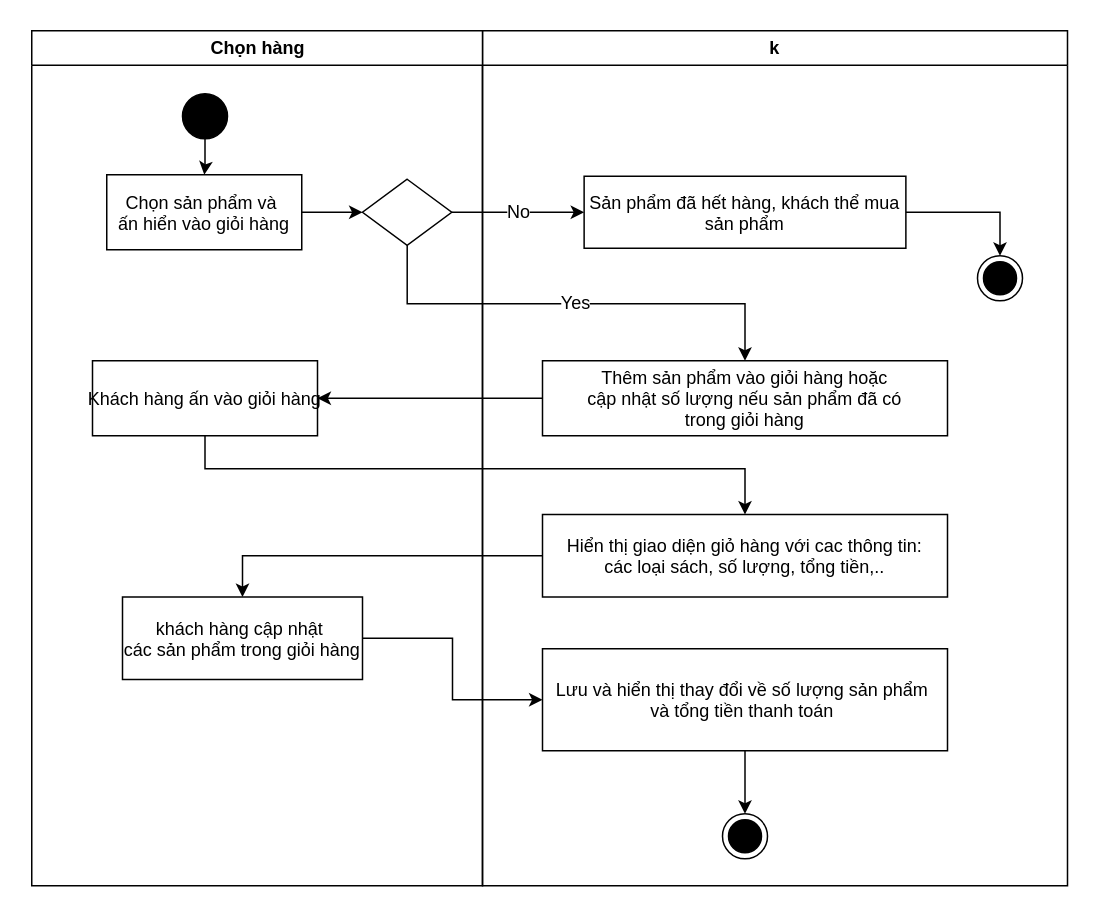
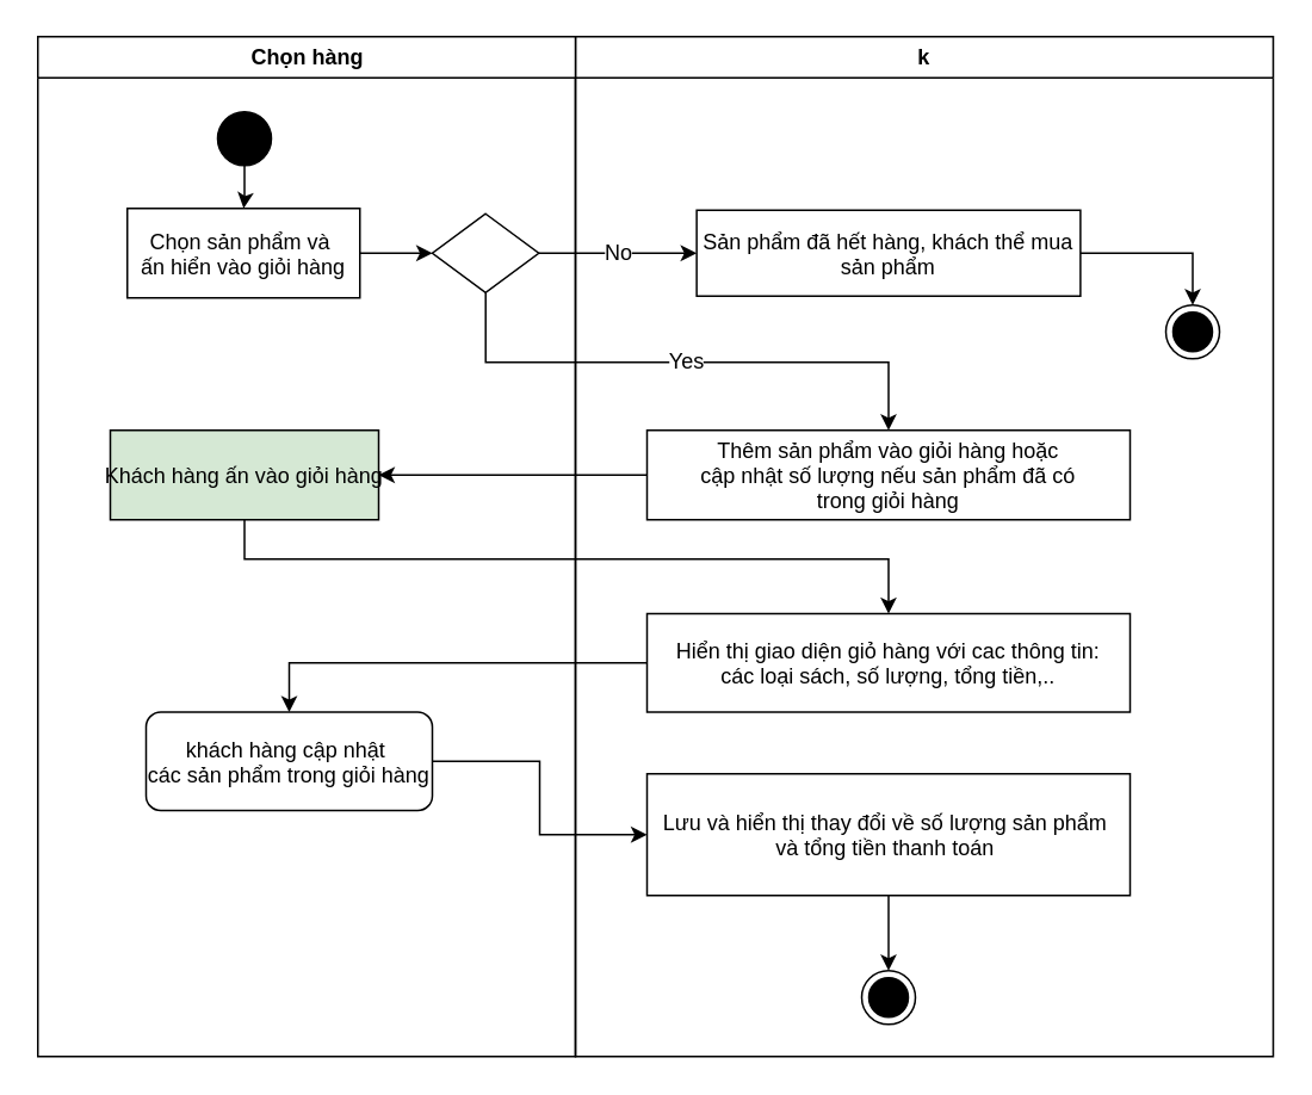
  <mxCell id="0" />
  <mxCell id="1" parent="0" />
  <mxCell id="2" value="k" style="swimlane;whiteSpace=wrap" parent="1" vertex="1"><mxGeometry x="321" y="20" width="390" height="570" as="geometry" /></mxCell>
  <mxCell id="3" style="edgeStyle=orthogonalEdgeStyle;rounded=0;orthogonalLoop=1;jettySize=auto;html=1;entryX=0.5;entryY=0;entryDx=0;entryDy=0;fontFamily=Helvetica;fontSize=12;fontColor=default;fontStyle=1;" edge="1" parent="2" source="4" target="19"><mxGeometry relative="1" as="geometry" /></mxCell>
  <mxCell id="4" value="Sản phẩm đã hết hàng, khách thể mua&#10;sản phẩm" style="" parent="2" vertex="1"><mxGeometry x="67.75" y="97" width="214.5" height="48" as="geometry" /></mxCell>
  <mxCell id="5" style="edgeStyle=orthogonalEdgeStyle;rounded=0;orthogonalLoop=1;jettySize=auto;html=1;entryX=1;entryY=0.5;entryDx=0;entryDy=0;fontFamily=Helvetica;fontSize=12;fontColor=default;fontStyle=1;" edge="1" parent="2" source="6" target="14"><mxGeometry relative="1" as="geometry" /></mxCell>
  <mxCell id="6" value="Thêm sản phẩm vào giỏi hàng hoặc&#10;cập nhật số lượng nếu sản phẩm đã có&#10;trong giỏi hàng" style="" parent="2" vertex="1"><mxGeometry x="40" y="220" width="270" height="50" as="geometry" /></mxCell>
  <mxCell id="7" style="edgeStyle=orthogonalEdgeStyle;rounded=0;orthogonalLoop=1;jettySize=auto;html=1;entryX=0.5;entryY=0;entryDx=0;entryDy=0;fontFamily=Helvetica;fontSize=12;fontColor=default;fontStyle=1;" edge="1" parent="2" source="8" target="15"><mxGeometry relative="1" as="geometry" /></mxCell>
  <mxCell id="8" value="Hiển thị giao diện giỏ hàng với cac thông tin:&#10;các loại sách, số lượng, tổng tiền,.." style="" parent="2" vertex="1"><mxGeometry x="40" y="322.5" width="270" height="55" as="geometry" /></mxCell>
  <mxCell id="9" style="edgeStyle=orthogonalEdgeStyle;rounded=0;orthogonalLoop=1;jettySize=auto;html=1;entryX=0.5;entryY=0;entryDx=0;entryDy=0;fontFamily=Helvetica;fontSize=12;fontColor=default;fontStyle=1;" edge="1" parent="2" source="10" target="20"><mxGeometry relative="1" as="geometry" /></mxCell>
  <mxCell id="10" value="Lưu và hiển thị thay đổi về số lượng sản phẩm &#10;và tổng tiền thanh toán " style="" parent="2" vertex="1"><mxGeometry x="40" y="412" width="270" height="68" as="geometry" /></mxCell>
  <mxCell id="11" value="Chọn hàng" style="swimlane;whiteSpace=wrap" parent="2" vertex="1"><mxGeometry x="-300.5" width="300.5" height="570" as="geometry" /></mxCell>
  <mxCell id="12" style="edgeStyle=orthogonalEdgeStyle;rounded=0;orthogonalLoop=1;jettySize=auto;html=1;entryX=0;entryY=0.5;entryDx=0;entryDy=0;fontFamily=Helvetica;fontSize=12;fontColor=default;fontStyle=1;" edge="1" parent="11" source="13" target="18"><mxGeometry relative="1" as="geometry" /></mxCell>
  <mxCell id="13" value="Chọn sản phẩm và &#10;ấn hiển vào giỏi hàng" style="" parent="11" vertex="1"><mxGeometry x="50" y="96" width="130" height="50" as="geometry" /></mxCell>
- <mxCell id="14" value="Khách hàng ấn vào giỏi hàng" style="" parent="11" vertex="1"><mxGeometry x="40.5" y="220" width="150" height="50" as="geometry" /></mxCell>
- <mxCell id="15" value="khách hàng cập nhật &#10;các sản phẩm trong giỏi hàng" style="" parent="11" vertex="1"><mxGeometry x="60.5" y="377.5" width="160" height="55" as="geometry" /></mxCell>
+ <mxCell id="14" value="Khách hàng ấn vào giỏi hàng" style="fillColor=#d5e8d4;" parent="11" vertex="1"><mxGeometry x="40.5" y="220" width="150" height="50" as="geometry" /></mxCell>
+ <mxCell id="15" value="khách hàng cập nhật &#10;các sản phẩm trong giỏi hàng" style="rounded=1;" parent="11" vertex="1"><mxGeometry x="60.5" y="377.5" width="160" height="55" as="geometry" /></mxCell>
  <mxCell id="16" style="edgeStyle=orthogonalEdgeStyle;rounded=0;orthogonalLoop=1;jettySize=auto;html=1;entryX=0.5;entryY=0;entryDx=0;entryDy=0;fontFamily=Helvetica;fontSize=12;fontColor=default;fontStyle=1;" edge="1" parent="11" source="17" target="13"><mxGeometry relative="1" as="geometry" /></mxCell>
  <mxCell id="17" value="" style="ellipse;fillColor=strokeColor;html=1;strokeColor=#000000;align=center;verticalAlign=middle;fontFamily=Helvetica;fontSize=12;fontColor=default;" vertex="1" parent="11"><mxGeometry x="100.5" y="42" width="30" height="30" as="geometry" /></mxCell>
  <mxCell id="18" value="" style="rhombus;whiteSpace=wrap;html=1;strokeColor=#000000;align=center;verticalAlign=middle;fontFamily=Helvetica;fontSize=12;fontColor=default;fillColor=default;" vertex="1" parent="11"><mxGeometry x="220.5" y="99" width="59.5" height="44" as="geometry" /></mxCell>
  <mxCell id="19" value="" style="ellipse;html=1;shape=endState;fillColor=strokeColor;strokeColor=#000000;align=center;verticalAlign=middle;fontFamily=Helvetica;fontSize=12;fontColor=default;" vertex="1" parent="2"><mxGeometry x="330" y="150" width="30" height="30" as="geometry" /></mxCell>
  <mxCell id="20" value="" style="ellipse;html=1;shape=endState;fillColor=strokeColor;strokeColor=#000000;align=center;verticalAlign=middle;fontFamily=Helvetica;fontSize=12;fontColor=default;" vertex="1" parent="2"><mxGeometry x="160" y="522" width="30" height="30" as="geometry" /></mxCell>
  <mxCell id="21" value="&lt;span style=&quot;font-weight: 400;&quot;&gt;No&lt;/span&gt;" style="edgeStyle=orthogonalEdgeStyle;rounded=0;orthogonalLoop=1;jettySize=auto;html=1;entryX=0;entryY=0.5;entryDx=0;entryDy=0;fontFamily=Helvetica;fontSize=12;fontColor=default;fontStyle=1;" edge="1" parent="2" source="18" target="4"><mxGeometry relative="1" as="geometry" /></mxCell>
  <mxCell id="22" value="&lt;span style=&quot;font-weight: 400;&quot;&gt;Yes&lt;/span&gt;" style="edgeStyle=orthogonalEdgeStyle;rounded=0;orthogonalLoop=1;jettySize=auto;html=1;entryX=0.5;entryY=0;entryDx=0;entryDy=0;fontFamily=Helvetica;fontSize=12;fontColor=default;fontStyle=1;" edge="1" parent="2" source="18" target="6"><mxGeometry relative="1" as="geometry"><Array as="points"><mxPoint x="-50" y="182" /><mxPoint x="175" y="182" /></Array></mxGeometry></mxCell>
  <mxCell id="23" style="edgeStyle=orthogonalEdgeStyle;rounded=0;orthogonalLoop=1;jettySize=auto;html=1;entryX=0.5;entryY=0;entryDx=0;entryDy=0;fontFamily=Helvetica;fontSize=12;fontColor=default;fontStyle=1;" edge="1" parent="2" source="14" target="8"><mxGeometry relative="1" as="geometry"><Array as="points"><mxPoint x="-185" y="292" /><mxPoint x="175" y="292" /></Array></mxGeometry></mxCell>
  <mxCell id="24" style="edgeStyle=orthogonalEdgeStyle;rounded=0;orthogonalLoop=1;jettySize=auto;html=1;entryX=0;entryY=0.5;entryDx=0;entryDy=0;fontFamily=Helvetica;fontSize=12;fontColor=default;fontStyle=1;" edge="1" parent="2" source="15" target="10"><mxGeometry relative="1" as="geometry" /></mxCell>
